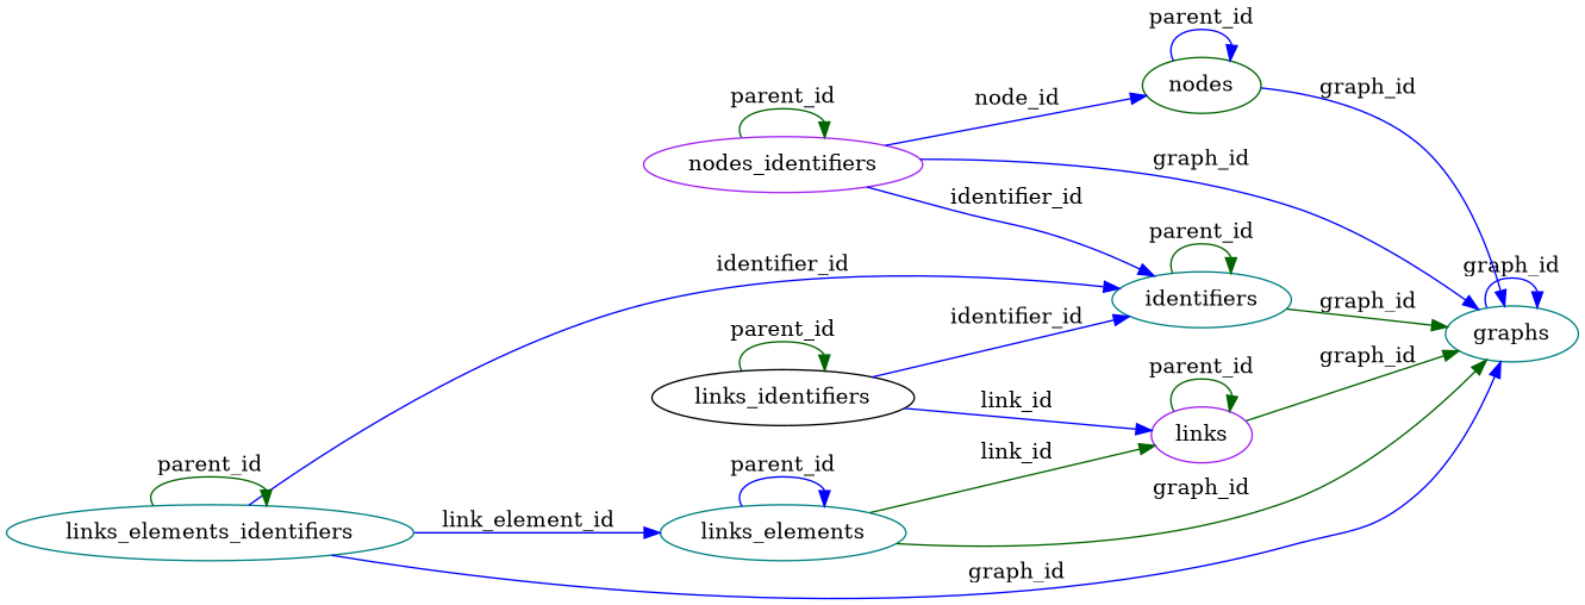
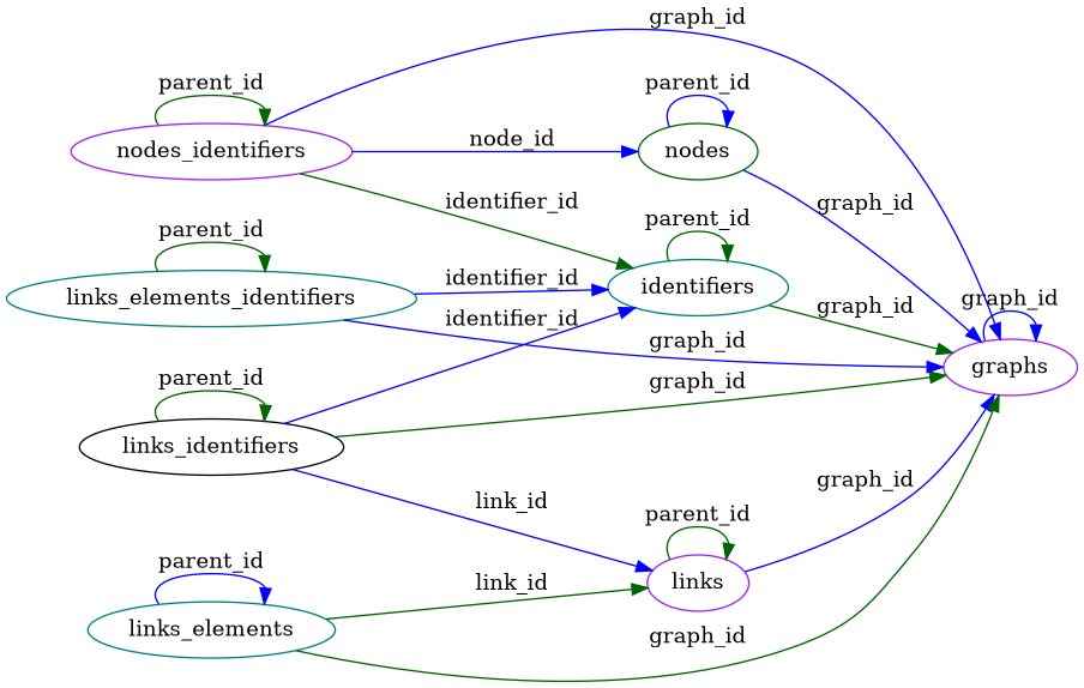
  digraph {
    rankdir=LR
    node [color=purple]
    edge [color=blue]
-   graphs [color=teal]
+   graphs
    nodes [color=darkgreen]
    identifiers [color=teal]
    nodes_identifiers
    links
    links_identifiers [color=black]
    links_elements [color=teal]
    links_elements_identifiers [color=teal]
    graphs -> graphs [label=graph_id]
    nodes -> graphs [label=graph_id]
    nodes -> nodes [label=parent_id]
    identifiers -> graphs [color=darkgreen label=graph_id]
    identifiers -> identifiers [color=darkgreen label=parent_id]
    nodes_identifiers -> graphs [label=graph_id]
    nodes_identifiers -> nodes [label=node_id]
-   nodes_identifiers -> identifiers [label=identifier_id]
+   nodes_identifiers -> identifiers [color=darkgreen label=identifier_id]
    nodes_identifiers -> nodes_identifiers [color=darkgreen label=parent_id]
-   links -> graphs [color=darkgreen label=graph_id]
+   links -> graphs [label=graph_id]
    links -> links [color=darkgreen label=parent_id]
+   links_identifiers -> graphs [color=darkgreen label=graph_id]
    links_identifiers -> identifiers [label=identifier_id]
    links_identifiers -> links [label=link_id]
    links_identifiers -> links_identifiers [color=darkgreen label=parent_id]
    links_elements -> graphs [color=darkgreen label=graph_id]
    links_elements -> links [color=darkgreen label=link_id]
    links_elements -> links_elements [label=parent_id]
    links_elements_identifiers -> graphs [label=graph_id]
    links_elements_identifiers -> identifiers [label=identifier_id]
-   links_elements_identifiers -> links_elements [label=link_element_id]
    links_elements_identifiers -> links_elements_identifiers [color=darkgreen label=parent_id]
  }
